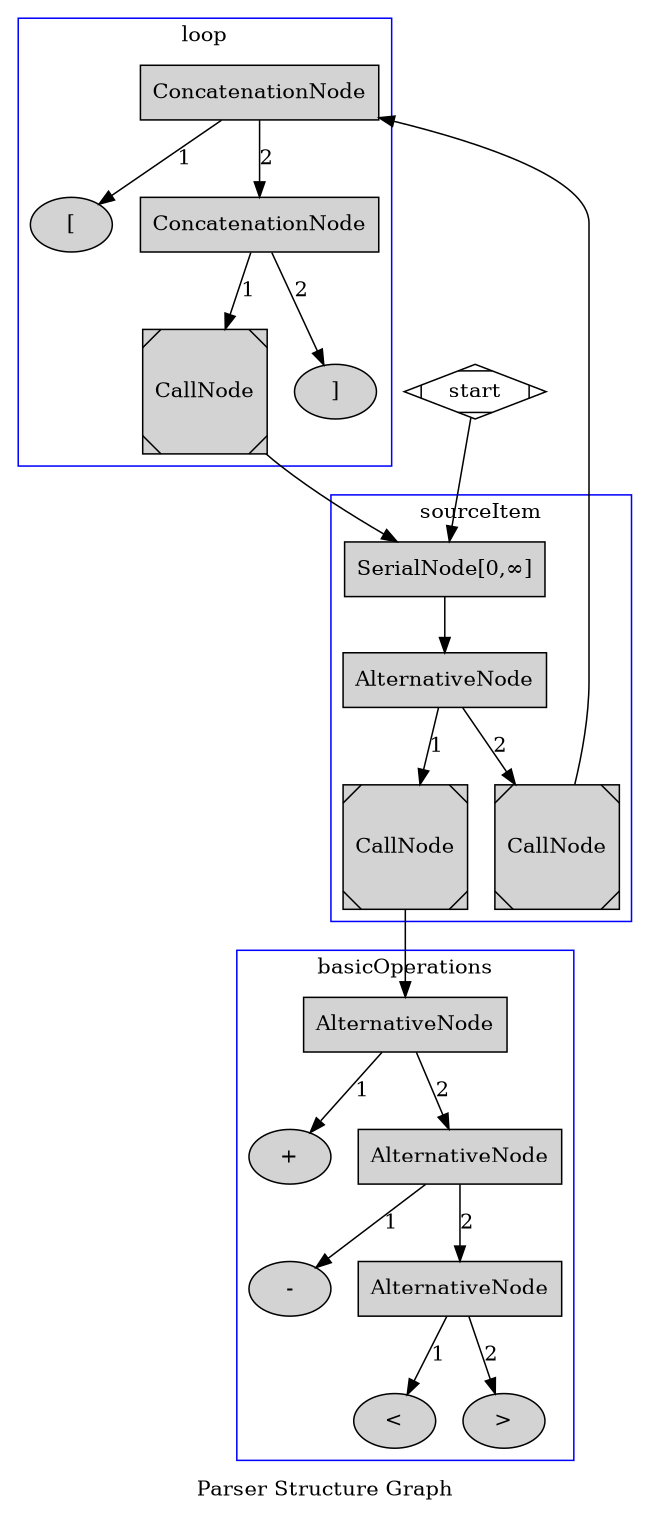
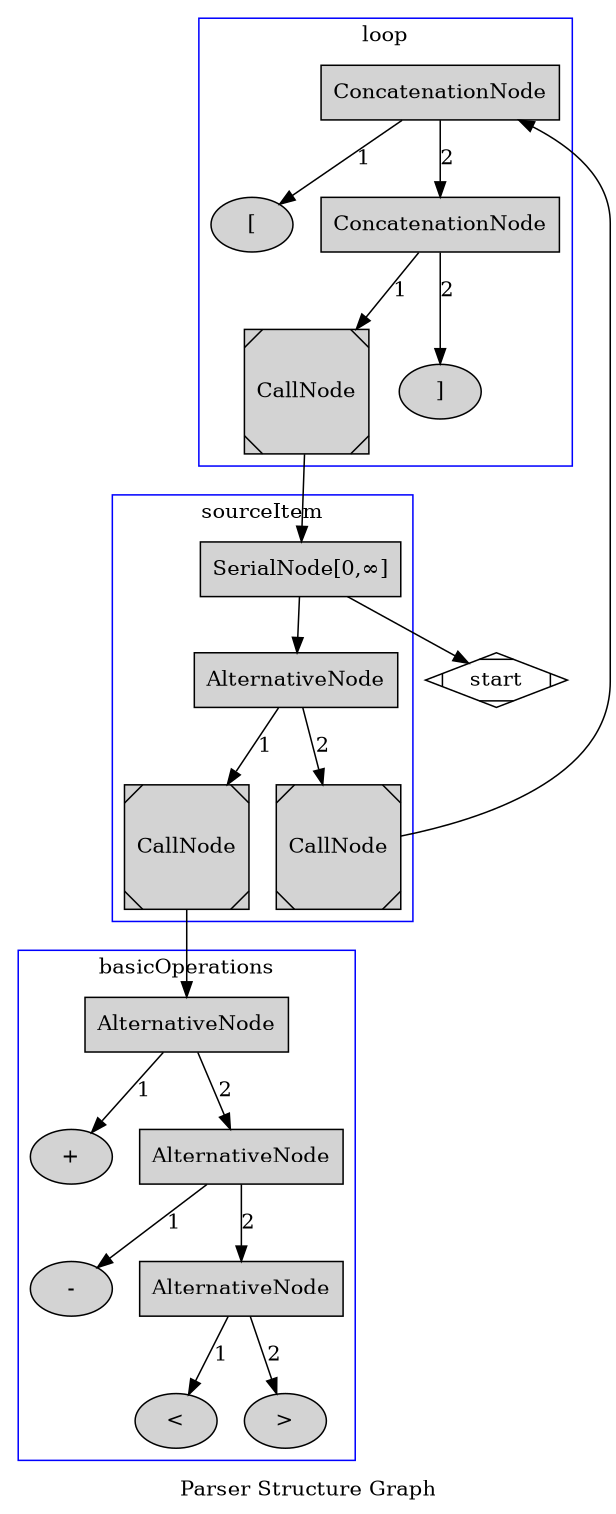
  digraph {
    label="Parser Structure Graph"
    node [style=filled shape=box]
    n1 [label="+" shape=""]
    n2 [label="-" shape=""]
    n3 [label=AlternativeNode]
    n4 [label="<" shape=""]
    n5 [label=">" shape=""]
    n6 [label=AlternativeNode]
    n7 [label=AlternativeNode]
    n8 [label="[" shape=""]
    n9 [label=CallNode shape=Msquare]
    n10 [label=ConcatenationNode]
    n11 [label="]" shape=""]
    n12 [label=ConcatenationNode]
    n13 [label=CallNode shape=Msquare]
    n14 [label=CallNode shape=Msquare]
    n15 [label=AlternativeNode]
    n16 [label="SerialNode[0,∞]"]
    start [shape=Mdiamond style=""]
    subgraph cluster_1 {
      color=blue
      label=basicOperations
      n1
      n2
      n3
      n4
      n5
      n6
      n7
    }
    subgraph cluster_2 {
      color=blue
      label=loop
      n8
      n9
      n10
      n11
      n12
    }
    subgraph cluster_3 {
      color=blue
      label=sourceItem
      n13
      n14
      n15
      n16
    }
    n3 -> n4 [label=1]
    n3 -> n5 [label=2]
    n6 -> n2 [label=1]
    n6 -> n3 [label=2]
    n7 -> n1 [label=1]
    n7 -> n6 [label=2]
    n9 -> n16
    n10 -> n9 [label=1]
    n10 -> n11 [label=2]
    n12 -> n8 [label=1]
    n12 -> n10 [label=2]
    n13 -> n7
    n14 -> n12
    n15 -> n13 [label=1]
    n15 -> n14 [label=2]
    n16 -> n15
-   start -> n16
+   n16 -> start
  }
